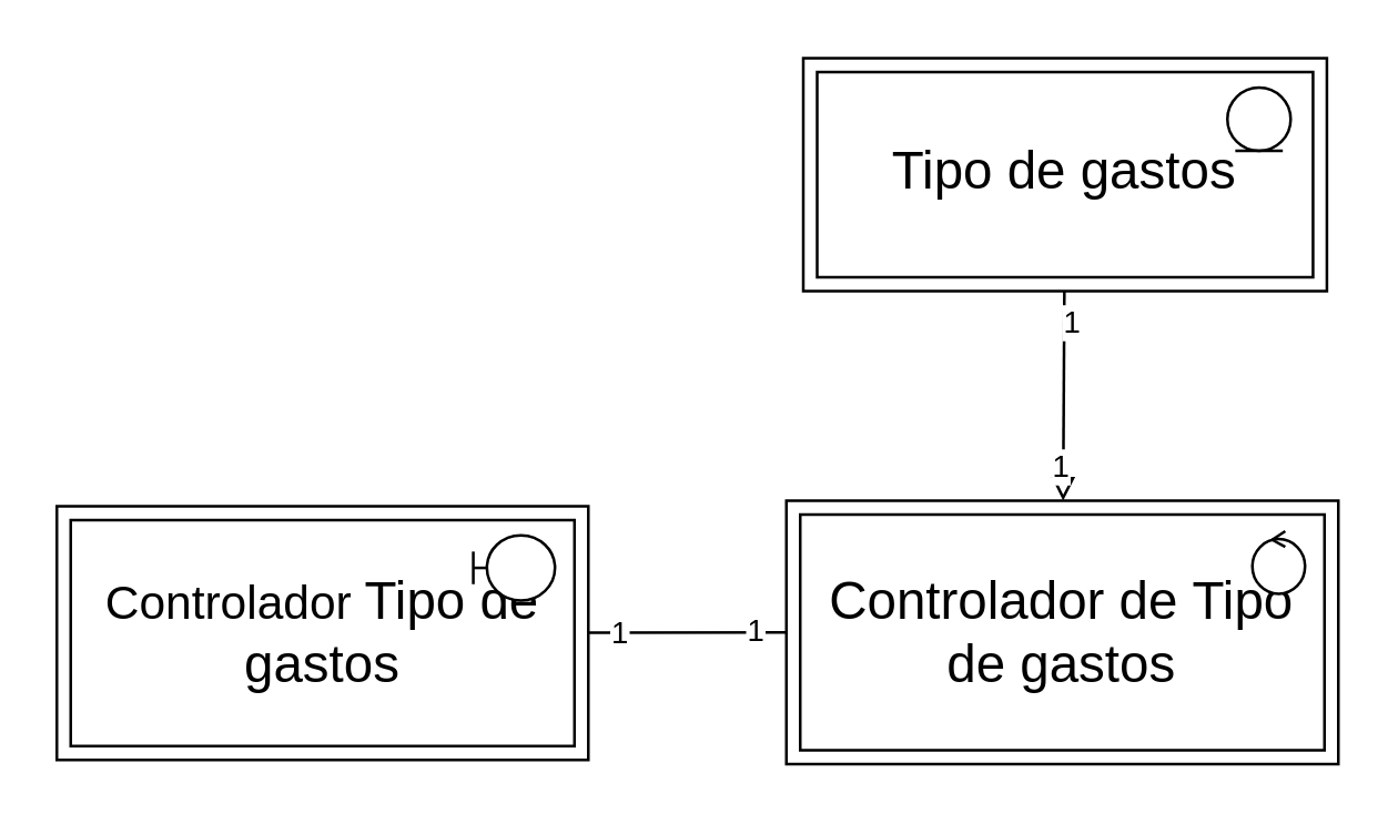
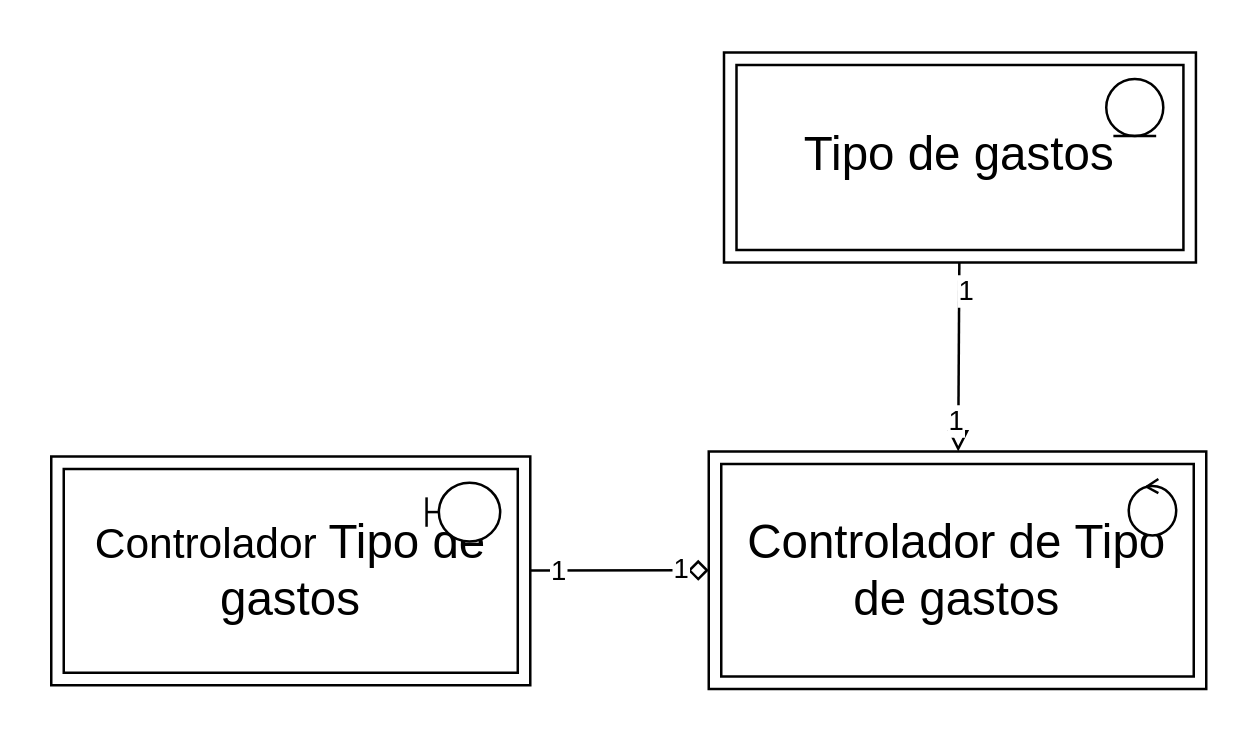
  <mxCell id="0" />
  <mxCell id="1" parent="0" />
  <mxCell id="2" value="" style="group" vertex="1" connectable="0" parent="1"><mxGeometry x="280" y="25" width="199" height="84" as="geometry" /></mxCell>
  <mxCell id="3" value="&lt;font style=&quot;font-size: 19px&quot;&gt;Tipo de gastos&lt;/font&gt;" style="shape=ext;margin=3;double=1;whiteSpace=wrap;html=1;align=center;" vertex="1" parent="2"><mxGeometry x="9.097" y="-4.603" width="188.766" height="84" as="geometry" /></mxCell>
  <mxCell id="4" value="" style="ellipse;shape=umlEntity;whiteSpace=wrap;html=1;" vertex="1" parent="2"><mxGeometry x="162" y="6" width="22.82" height="22.84" as="geometry" /></mxCell>
  <mxCell id="5" value="" style="group" vertex="1" connectable="0" parent="1"><mxGeometry x="283" y="180" width="199.0" height="95" as="geometry" /></mxCell>
  <mxCell id="6" value="&lt;font style=&quot;font-size: 19px&quot;&gt;Controlador de&amp;nbsp;&lt;/font&gt;&lt;span style=&quot;font-size: 19px&quot;&gt;Tipo de gastos&lt;/span&gt;" style="shape=ext;margin=3;double=1;whiteSpace=wrap;html=1;align=center;" vertex="1" parent="5"><mxGeometry width="199.0" height="95" as="geometry" /></mxCell>
  <mxCell id="7" value="&lt;span style=&quot;color: rgba(0 , 0 , 0 , 0) ; font-family: monospace ; font-size: 0px&quot;&gt;%3CmxGraphModel%3E%3Croot%3E%3CmxCell%20id%3D%220%22%2F%3E%3CmxCell%20id%3D%221%22%20parent%3D%220%22%2F%3E%3CmxCell%20id%3D%222%22%20value%3D%22%22%20style%3D%22shape%3DumlBoundary%3BwhiteSpace%3Dwrap%3Bhtml%3D1%3B%22%20vertex%3D%221%22%20parent%3D%221%22%3E%3CmxGeometry%20x%3D%2298%22%20y%3D%2273%22%20width%3D%2286%22%20height%3D%2267%22%20as%3D%22geometry%22%2F%3E%3C%2FmxCell%3E%3C%2Froot%3E%3C%2FmxGraphModel%3E&lt;/span&gt;" style="ellipse;shape=umlControl;whiteSpace=wrap;html=1;" vertex="1" parent="5"><mxGeometry x="167.996" y="11.001" width="18.985" height="22.552" as="geometry" /></mxCell>
  <mxCell id="8" style="edgeStyle=none;html=1;endArrow=block;endFill=0;" edge="1" parent="1" source="3" target="6"><mxGeometry relative="1" as="geometry" /></mxCell>
  <mxCell id="9" value="1" style="edgeLabel;html=1;align=center;verticalAlign=middle;resizable=0;points=[];" vertex="1" connectable="0" parent="8"><mxGeometry x="-0.709" y="2" relative="1" as="geometry"><mxPoint as="offset" /></mxGeometry></mxCell>
  <mxCell id="10" value="1" style="edgeLabel;html=1;align=center;verticalAlign=middle;resizable=0;points=[];" vertex="1" connectable="0" parent="8"><mxGeometry x="0.667" y="-1" relative="1" as="geometry"><mxPoint as="offset" /></mxGeometry></mxCell>
  <mxCell id="11" value="" style="group" vertex="1" connectable="0" parent="1"><mxGeometry x="20.004" y="181.996" width="191.611" height="91.5" as="geometry" /></mxCell>
  <mxCell id="12" value="&lt;font style=&quot;font-size: 17px&quot;&gt;Controlador&amp;nbsp;&lt;/font&gt;&lt;span style=&quot;font-size: 19px&quot;&gt;Tipo de gastos&lt;/span&gt;" style="shape=ext;margin=3;double=1;whiteSpace=wrap;html=1;align=center;" vertex="1" parent="11"><mxGeometry width="191.611" height="91.5" as="geometry" /></mxCell>
  <mxCell id="13" value="" style="shape=umlBoundary;whiteSpace=wrap;html=1;" vertex="1" parent="11"><mxGeometry x="150.13" y="10.46" width="29.44" height="23.54" as="geometry" /></mxCell>
- <mxCell id="14" style="edgeStyle=none;html=1;entryX=0;entryY=0.5;entryDx=0;entryDy=0;endArrow=none;endFill=0;" edge="1" parent="1" source="12" target="6"><mxGeometry relative="1" as="geometry" /></mxCell>
+ <mxCell id="14" style="edgeStyle=none;html=1;entryX=0;entryY=0.5;entryDx=0;entryDy=0;endArrow=diamond;endFill=0;" edge="1" parent="1" source="12" target="6"><mxGeometry relative="1" as="geometry" /></mxCell>
  <mxCell id="15" value="1" style="edgeLabel;html=1;align=center;verticalAlign=middle;resizable=0;points=[];" vertex="1" connectable="0" parent="14"><mxGeometry x="-0.703" relative="1" as="geometry"><mxPoint as="offset" /></mxGeometry></mxCell>
  <mxCell id="16" value="1" style="edgeLabel;html=1;align=center;verticalAlign=middle;resizable=0;points=[];" vertex="1" connectable="0" parent="14"><mxGeometry x="0.669" y="1" relative="1" as="geometry"><mxPoint as="offset" /></mxGeometry></mxCell>
